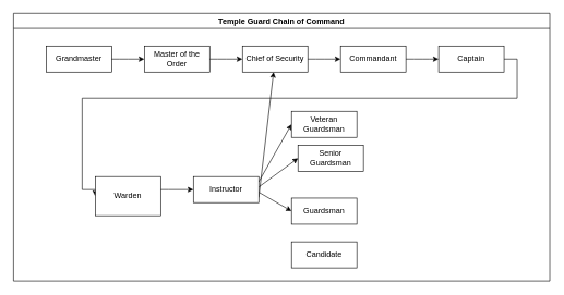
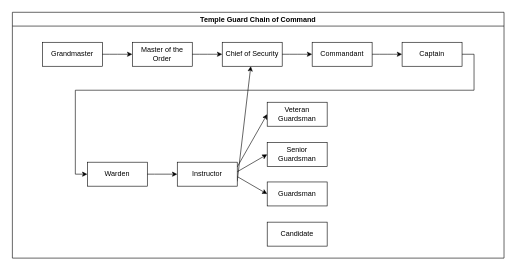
  <mxCell id="0" />
  <mxCell id="1" parent="0" />
  <mxCell id="2" value="Temple Guard Chain of Command" style="swimlane;" parent="1" vertex="1"><mxGeometry x="20" y="20" width="820" height="410" as="geometry" /></mxCell>
  <mxCell id="3" value="Grandmaster" style="whiteSpace=wrap;html=1;" parent="2" vertex="1"><mxGeometry x="50" y="50" width="100" height="40" as="geometry" /></mxCell>
  <mxCell id="4" value="Master of the Order" style="whiteSpace=wrap;html=1;" parent="2" vertex="1"><mxGeometry x="200" y="50" width="100" height="40" as="geometry" /></mxCell>
  <mxCell id="5" value="" style="html=1;curved=1;rounded=0;noEdgeStyle=1;orthogonal=1;" parent="2" source="3" target="4" edge="1"><mxGeometry relative="1" as="geometry"><Array as="points"><mxPoint x="162" y="70" /><mxPoint x="188" y="70" /></Array></mxGeometry></mxCell>
  <mxCell id="6" value="" style="html=1;curved=1;rounded=0;noEdgeStyle=1;orthogonal=1;" parent="2" source="4" target="7" edge="1"><mxGeometry relative="1" as="geometry"><mxPoint x="2327" y="760" as="sourcePoint" /><Array as="points"><mxPoint x="312" y="70" /><mxPoint x="338" y="70" /></Array></mxGeometry></mxCell>
  <mxCell id="7" value="Chief of Security" style="whiteSpace=wrap;html=1;" parent="2" vertex="1"><mxGeometry x="350" y="50" width="100" height="40" as="geometry" /></mxCell>
  <mxCell id="8" value="" style="html=1;curved=1;rounded=0;noEdgeStyle=1;orthogonal=1;" parent="2" source="7" target="9" edge="1"><mxGeometry relative="1" as="geometry"><mxPoint x="2397" y="720" as="sourcePoint" /><Array as="points"><mxPoint x="462" y="70" /><mxPoint x="488" y="70" /></Array></mxGeometry></mxCell>
  <mxCell id="9" value="Commandant" style="whiteSpace=wrap;html=1;" parent="2" vertex="1"><mxGeometry x="500" y="50" width="100" height="40" as="geometry" /></mxCell>
  <mxCell id="10" value="" style="html=1;curved=1;rounded=0;noEdgeStyle=1;orthogonal=1;" parent="2" source="9" target="12" edge="1"><mxGeometry relative="1" as="geometry"><mxPoint x="2467" y="680" as="sourcePoint" /><Array as="points"><mxPoint x="612" y="70" /><mxPoint x="638" y="70" /></Array></mxGeometry></mxCell>
  <mxCell id="11" style="edgeStyle=orthogonalEdgeStyle;rounded=0;orthogonalLoop=1;jettySize=auto;html=1;exitX=1;exitY=0.5;exitDx=0;exitDy=0;entryX=0;entryY=0.5;entryDx=0;entryDy=0;" parent="2" source="12" target="13" edge="1"><mxGeometry relative="1" as="geometry"><Array as="points"><mxPoint x="770" y="70" /><mxPoint x="770" y="130" /><mxPoint x="105" y="130" /><mxPoint x="105" y="270" /></Array></mxGeometry></mxCell>
  <mxCell id="12" value="Captain" style="whiteSpace=wrap;html=1;" parent="2" vertex="1"><mxGeometry x="650" y="50" width="100" height="40" as="geometry" /></mxCell>
- <mxCell id="13" value="Warden" style="whiteSpace=wrap;html=1;" parent="2" vertex="1"><mxGeometry x="125" y="250" width="100" height="60" as="geometry" /></mxCell>
+ <mxCell id="13" value="Warden" style="whiteSpace=wrap;html=1;" parent="2" vertex="1"><mxGeometry x="125" y="250" width="100" height="40" as="geometry" /></mxCell>
  <mxCell id="14" value="" style="edgeStyle=orthogonalEdgeStyle;rounded=0;orthogonalLoop=1;jettySize=auto;html=1;noEdgeStyle=1;orthogonal=1;" parent="2" source="13" target="19" edge="1"><mxGeometry relative="1" as="geometry"><Array as="points"><mxPoint x="237" y="270" /><mxPoint x="263" y="270" /></Array></mxGeometry></mxCell>
  <mxCell id="15" style="rounded=0;orthogonalLoop=1;jettySize=auto;html=1;exitX=1;exitY=0.2;exitDx=0;exitDy=0;exitPerimeter=0;entryX=0;entryY=0.5;entryDx=0;entryDy=0;" edge="1" parent="2" source="19" target="20"><mxGeometry relative="1" as="geometry" /></mxCell>
  <mxCell id="16" style="rounded=0;orthogonalLoop=1;jettySize=auto;html=1;exitX=1;exitY=0.4;exitDx=0;exitDy=0;exitPerimeter=0;entryX=0;entryY=0.5;entryDx=0;entryDy=0;" edge="1" parent="2" source="19" target="21"><mxGeometry relative="1" as="geometry" /></mxCell>
  <mxCell id="17" style="rounded=0;orthogonalLoop=1;jettySize=auto;html=1;exitX=1;exitY=0.6;exitDx=0;exitDy=0;exitPerimeter=0;entryX=0;entryY=0.5;entryDx=0;entryDy=0;" edge="1" parent="2" source="19" target="22"><mxGeometry relative="1" as="geometry" /></mxCell>
  <mxCell id="18" style="rounded=0;orthogonalLoop=1;jettySize=auto;html=1;exitX=1;exitY=0.8;exitDx=0;exitDy=0;exitPerimeter=0;" edge="1" parent="2" source="19" target="7"><mxGeometry relative="1" as="geometry" /></mxCell>
  <mxCell id="19" value="Instructor" style="whiteSpace=wrap;html=1;points=[[0,0,0,0,0],[0,0.25,0,0,0],[0,0.5,0,0,0],[0,0.75,0,0,0],[0,1,0,0,0],[0.25,0,0,0,0],[0.25,1,0,0,0],[0.5,0,0,0,0],[0.5,1,0,0,0],[0.75,0,0,0,0],[0.75,1,0,0,0],[1,0.2,0,0,0],[1,0.4,0,0,0],[1,0.6,0,0,0],[1,0.8,0,0,0]];" parent="2" vertex="1"><mxGeometry x="275" y="250" width="100" height="40" as="geometry" /></mxCell>
  <mxCell id="20" value="Veteran Guardsman" style="whiteSpace=wrap;html=1;" parent="2" vertex="1"><mxGeometry x="425" y="150" width="100" height="40" as="geometry" /></mxCell>
- <mxCell id="21" value="Senior Guardsman" style="whiteSpace=wrap;html=1;" parent="2" vertex="1"><mxGeometry x="435" y="202" width="100" height="40" as="geometry" /></mxCell>
+ <mxCell id="21" value="Senior Guardsman" style="whiteSpace=wrap;html=1;" parent="2" vertex="1"><mxGeometry x="425" y="217" width="100" height="40" as="geometry" /></mxCell>
  <mxCell id="22" value="Guardsman" style="whiteSpace=wrap;html=1;" parent="2" vertex="1"><mxGeometry x="425" y="283" width="100" height="40" as="geometry" /></mxCell>
  <mxCell id="23" value="Candidate" style="whiteSpace=wrap;html=1;" parent="2" vertex="1"><mxGeometry x="425" y="350" width="100" height="40" as="geometry" /></mxCell>
